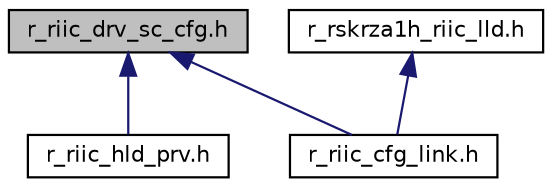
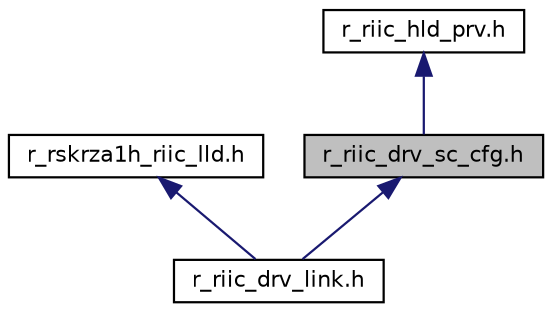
  digraph {
    node [color=black fillcolor=white fontname=Helvetica fontsize=10 shape=record style=filled]
    edge [color=midnightblue dir=back fontname=Helvetica fontsize=10 labelfontname=Helvetica labelfontsize=10 style=solid]
    n1 [fillcolor=grey75 fontcolor=black height=0.2 label="r_riic_drv_sc_cfg.h" width=0.4]
    n2 [height=0.2 label="r_riic_hld_prv.h" width=0.4]
-   n3 [height=0.2 label="r_riic_cfg_link.h" width=0.4]
+   n3 [height=0.2 label="r_riic_drv_link.h" width=0.4]
    n4 [height=0.2 label="r_rskrza1h_riic_lld.h" width=0.4]
-   n1 -> n2
+   n2 -> n1
    n1 -> n3
    n4 -> n3
  }
